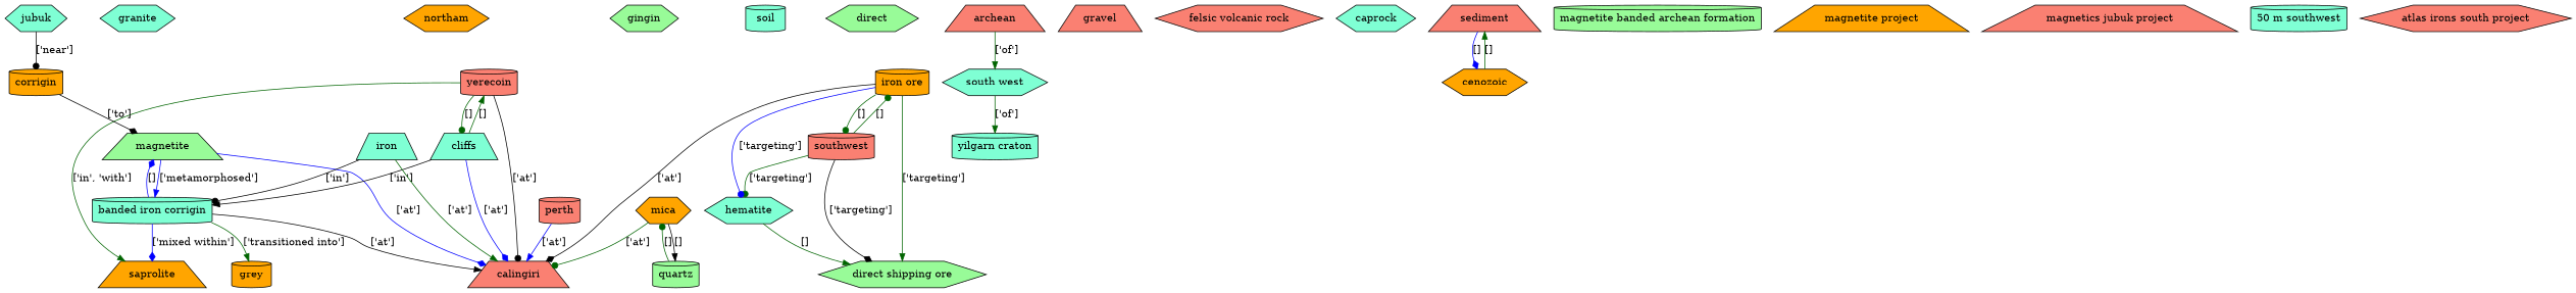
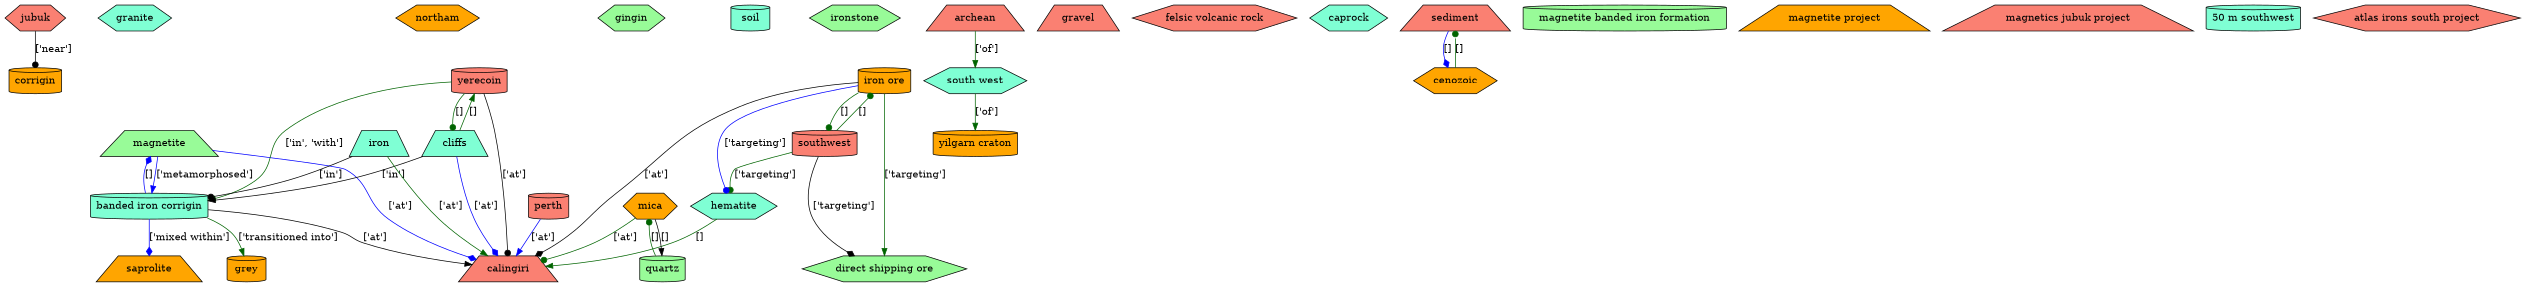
  strict digraph {
    node [fillcolor=salmon group=LOCATION shape=hexagon style=filled]
    edge [arrowhead=normal color=darkgreen]
    calingiri [shape=trapezium]
    southwest [shape=cylinder]
    "iron ore" [fillcolor=orange group=ORE_DEPOSIT shape=cylinder]
    hematite [fillcolor=aquamarine group=MINERAL]
    "direct shipping ore" [fillcolor=palegreen group=ORE_DEPOSIT]
    saprolite [fillcolor=orange group=ROCK shape=trapezium]
    grey [fillcolor=orange shape=cylinder]
    quartz [fillcolor=palegreen group=MINERAL shape=cylinder]
    mica [fillcolor=orange group=MINERAL]
    magnetite [fillcolor=palegreen group=MINERAL shape=trapezium]
    n11 [fillcolor=aquamarine group=ROCK label="banded iron corrigin" shape=cylinder]
    granite [fillcolor=aquamarine group=ROCK]
    yerecoin [shape=cylinder]
    cliffs [fillcolor=aquamarine shape=trapezium]
    iron [fillcolor=aquamarine group=MINERAL shape=trapezium]
    northam [fillcolor=orange]
    perth [shape=cylinder]
    gingin [fillcolor=palegreen]
    corrigin [fillcolor=orange shape=cylinder]
    soil [fillcolor=aquamarine group=ROCK shape=cylinder]
-   ironstone [fillcolor=palegreen group=ROCK label=direct]
-   "yilgarn craton" [fillcolor=aquamarine shape=cylinder]
+   ironstone [fillcolor=palegreen group=ROCK]
+   "yilgarn craton" [fillcolor=orange shape=cylinder]
    "south west" [fillcolor=aquamarine]
-   jubuk [fillcolor=aquamarine]
+   jubuk
    gravel [group=ROCK shape=trapezium]
    archean [group=TIMESCALE shape=trapezium]
    "felsic volcanic rock" [group=ROCK]
    caprock [fillcolor=aquamarine group=ROCK]
    sediment [group=ROCK shape=trapezium]
    cenozoic [fillcolor=orange group=TIMESCALE]
-   "magnetite banded iron formation" [fillcolor=palegreen group=STRAT shape=cylinder label="magnetite banded archean formation"]
+   "magnetite banded iron formation" [fillcolor=palegreen group=STRAT shape=cylinder]
    "magnetite project" [fillcolor=orange group=PROJECT shape=trapezium]
    "magnetics jubuk project" [group=PROJECT shape=trapezium]
    "50 m southwest" [fillcolor=aquamarine group=OTHER shape=cylinder]
    n35 [group=PROJECT label="atlas irons south project"]
    southwest -> "iron ore" [arrowhead=dot label="[]"]
    southwest -> hematite [arrowhead=dot label="['targeting']"]
    southwest -> "direct shipping ore" [arrowhead=diamond color=black label="['targeting']"]
    "iron ore" -> calingiri [arrowhead=diamond color=black label="['at']"]
    "iron ore" -> southwest [arrowhead=dot label="[]"]
    "iron ore" -> hematite [arrowhead=dot color=blue label="['targeting']"]
    "iron ore" -> "direct shipping ore" [label="['targeting']"]
-   hematite -> "direct shipping ore" [label="[]"]
+   hematite -> calingiri [label="[]"]
    quartz -> mica [arrowhead=dot label="[]"]
    mica -> calingiri [arrowhead=dot label="['at']"]
    mica -> quartz [color=black label="[]"]
    magnetite -> calingiri [arrowhead=diamond color=blue label="['at']"]
    magnetite -> n11 [color=blue label="['metamorphosed']"]
    n11 -> calingiri [color=black label="['at']"]
    n11 -> saprolite [arrowhead=diamond color=blue label="['mixed within']"]
    n11 -> grey [label="['transitioned into']"]
    n11 -> magnetite [arrowhead=diamond color=blue label="[]"]
    yerecoin -> calingiri [arrowhead=dot color=black label="['at']"]
-   yerecoin -> saprolite [label="['in', 'with']"]
+   yerecoin -> n11 [label="['in', 'with']"]
    yerecoin -> cliffs [arrowhead=dot label="[]"]
    cliffs -> calingiri [arrowhead=diamond color=blue label="['at']"]
    cliffs -> n11 [color=black label="['in']"]
    cliffs -> yerecoin [label="[]"]
    iron -> calingiri [label="['at']"]
    iron -> n11 [arrowhead=dot color=black label="['in']"]
    perth -> calingiri [color=blue label="['at']"]
-   corrigin -> magnetite [arrowhead=diamond color=black label="['to']"]
    "south west" -> "yilgarn craton" [label="['of']"]
    jubuk -> corrigin [arrowhead=dot color=black label="['near']"]
    archean -> "south west" [label="['of']"]
    sediment -> cenozoic [arrowhead=diamond color=blue label="[]"]
-   cenozoic -> sediment [label="[]"]
+   cenozoic -> sediment [arrowhead=dot label="[]"]
  }
